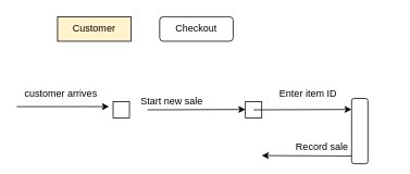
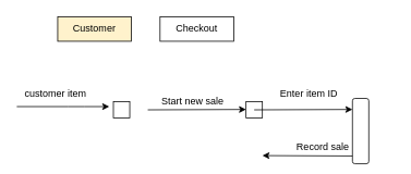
  <mxCell id="0" />
  <mxCell id="1" parent="0" />
- <mxCell id="2" value="Checkout" style="whiteSpace=wrap;html=1;rounded=1;" vertex="1" parent="1"><mxGeometry x="195" y="20" width="90" height="30" as="geometry" /></mxCell>
+ <mxCell id="2" value="Checkout" style="rounded=0;whiteSpace=wrap;html=1;" vertex="1" parent="1"><mxGeometry x="195" y="20" width="90" height="30" as="geometry" /></mxCell>
  <mxCell id="3" value="Customer" style="rounded=0;whiteSpace=wrap;html=1;fillColor=#fff2cc;" vertex="1" parent="1"><mxGeometry x="70" y="20" width="90" height="30" as="geometry" /></mxCell>
- <mxCell id="4" value="customer arrives" style="text;html=1;resizable=0;points=[];autosize=1;align=left;verticalAlign=top;spacingTop=-4;" vertex="1" parent="1"><mxGeometry x="28" y="104" width="110" height="20" as="geometry" /></mxCell>
+ <mxCell id="4" value="customer item" style="text;html=1;resizable=0;points=[];autosize=1;align=left;verticalAlign=top;spacingTop=-4;" vertex="1" parent="1"><mxGeometry x="28" y="104" width="110" height="20" as="geometry" /></mxCell>
  <mxCell id="5" value="" style="endArrow=classic;html=1;" edge="1" parent="1"><mxGeometry width="50" height="50" relative="1" as="geometry"><mxPoint x="20" y="130" as="sourcePoint" /><mxPoint x="133" y="130" as="targetPoint" /><Array as="points"><mxPoint x="93" y="130" /></Array></mxGeometry></mxCell>
  <mxCell id="6" value="" style="whiteSpace=wrap;html=1;aspect=fixed;" vertex="1" parent="1"><mxGeometry x="138" y="124" width="20" height="20" as="geometry" /></mxCell>
  <mxCell id="7" value="" style="endArrow=classic;html=1;" edge="1" parent="1"><mxGeometry width="50" height="50" relative="1" as="geometry"><mxPoint x="180" y="134" as="sourcePoint" /><mxPoint x="300" y="133.5" as="targetPoint" /></mxGeometry></mxCell>
- <mxCell id="8" value="Start new sale" style="text;html=1;resizable=0;points=[];autosize=1;align=left;verticalAlign=top;spacingTop=-4;" vertex="1" parent="1"><mxGeometry x="170" y="114" width="90" height="20" as="geometry" /></mxCell>
+ <mxCell id="8" value="Start new sale" style="text;html=1;resizable=0;points=[];autosize=1;align=left;verticalAlign=top;spacingTop=-4;" vertex="1" parent="1"><mxGeometry x="195" y="114" width="90" height="20" as="geometry" /></mxCell>
  <mxCell id="9" value="" style="whiteSpace=wrap;html=1;aspect=fixed;" vertex="1" parent="1"><mxGeometry x="300" y="124" width="20" height="20" as="geometry" /></mxCell>
  <mxCell id="10" value="" style="endArrow=classic;html=1;" edge="1" parent="1"><mxGeometry width="50" height="50" relative="1" as="geometry"><mxPoint x="310" y="134" as="sourcePoint" /><mxPoint x="430" y="133.5" as="targetPoint" /></mxGeometry></mxCell>
  <mxCell id="11" value="Enter item ID" style="text;html=1;resizable=0;points=[];autosize=1;align=left;verticalAlign=top;spacingTop=-4;" vertex="1" parent="1"><mxGeometry x="340" y="104" width="90" height="20" as="geometry" /></mxCell>
  <mxCell id="12" value="" style="rounded=1;whiteSpace=wrap;html=1;rotation=90;" vertex="1" parent="1"><mxGeometry x="400" y="150" width="80" height="20" as="geometry" /></mxCell>
  <mxCell id="13" value="" style="endArrow=classic;html=1;" edge="1" parent="1"><mxGeometry width="50" height="50" relative="1" as="geometry"><mxPoint x="430" y="190.5" as="sourcePoint" /><mxPoint x="320" y="190" as="targetPoint" /></mxGeometry></mxCell>
  <mxCell id="14" value="Record sale" style="text;html=1;resizable=0;points=[];autosize=1;align=left;verticalAlign=top;spacingTop=-4;" vertex="1" parent="1"><mxGeometry x="360" y="170" width="80" height="20" as="geometry" /></mxCell>
